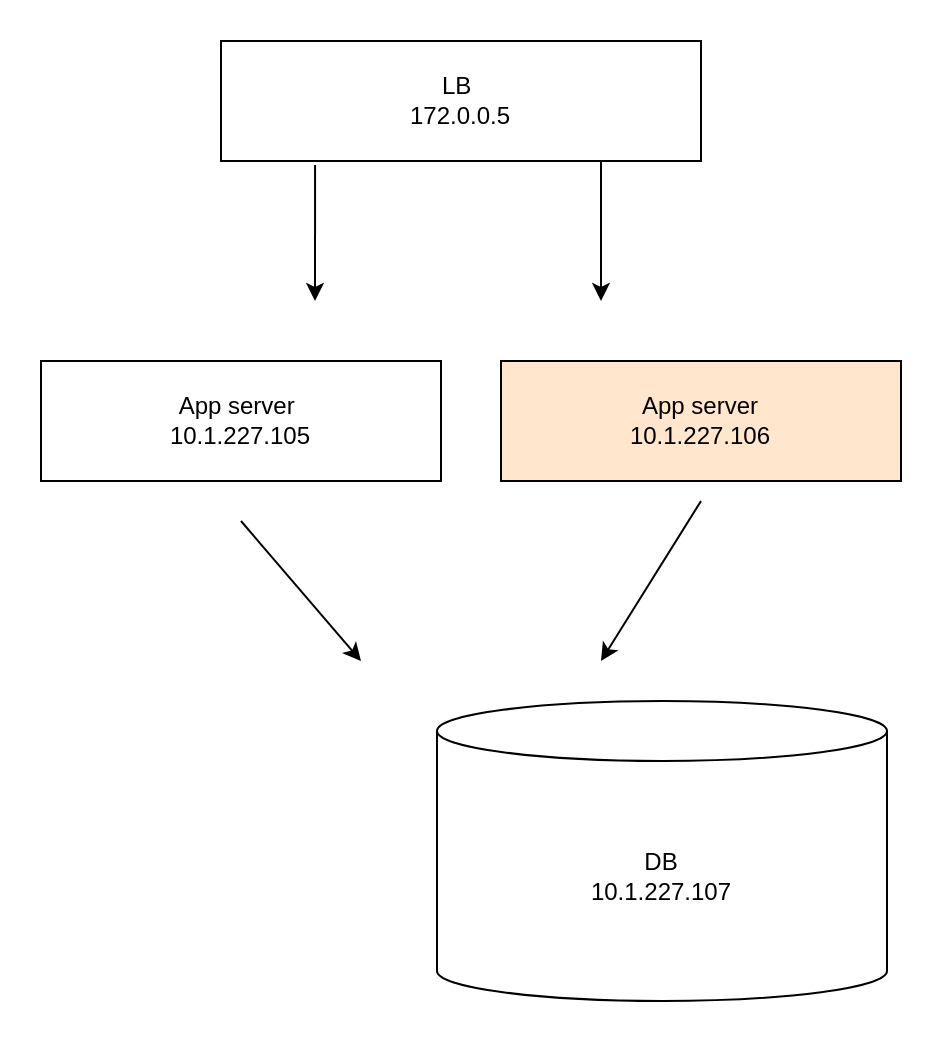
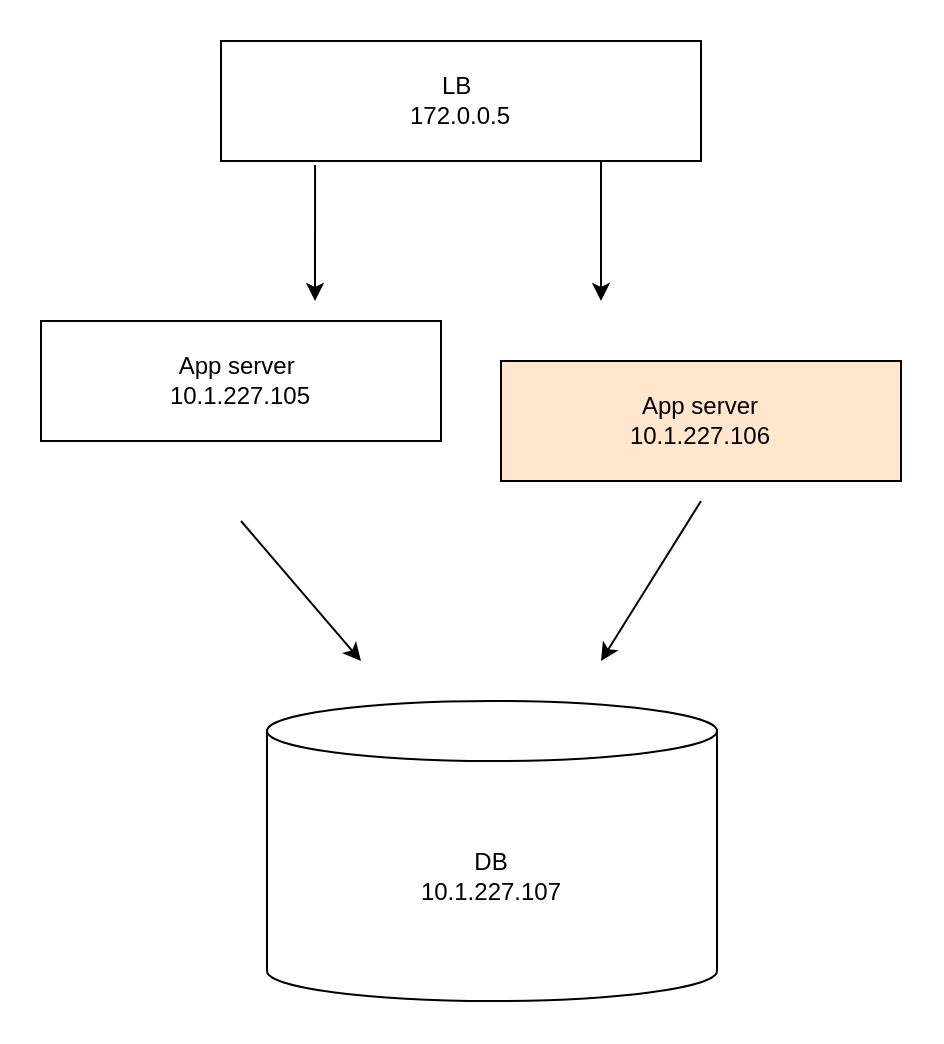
  <mxCell id="0" />
  <mxCell id="1" parent="0" />
  <mxCell id="2" value="LB&amp;nbsp;&lt;br&gt;172.0.0.5" style="rounded=0;whiteSpace=wrap;html=1;" vertex="1" parent="1"><mxGeometry x="110" y="20" width="240" height="60" as="geometry" /></mxCell>
- <mxCell id="3" value="App server&amp;nbsp;&lt;br&gt;10.1.227.105" style="rounded=0;whiteSpace=wrap;html=1;" vertex="1" parent="1"><mxGeometry x="20" y="180" width="200" height="60" as="geometry" /></mxCell>
+ <mxCell id="3" value="App server&amp;nbsp;&lt;br&gt;10.1.227.105" style="rounded=0;whiteSpace=wrap;html=1;" vertex="1" parent="1"><mxGeometry x="20" y="160" width="200" height="60" as="geometry" /></mxCell>
  <mxCell id="4" value="App server&lt;br&gt;10.1.227.106" style="rounded=0;whiteSpace=wrap;html=1;fillColor=#ffe6cc;" vertex="1" parent="1"><mxGeometry x="250" y="180" width="200" height="60" as="geometry" /></mxCell>
- <mxCell id="5" value="DB&lt;br&gt;10.1.227.107" style="shape=cylinder3;whiteSpace=wrap;html=1;boundedLbl=1;backgroundOutline=1;size=15;" vertex="1" parent="1"><mxGeometry x="218" y="350" width="225" height="150" as="geometry" /></mxCell>
+ <mxCell id="5" value="DB&lt;br&gt;10.1.227.107" style="shape=cylinder3;whiteSpace=wrap;html=1;boundedLbl=1;backgroundOutline=1;size=15;" vertex="1" parent="1"><mxGeometry x="133" y="350" width="225" height="150" as="geometry" /></mxCell>
  <mxCell id="6" value="" style="endArrow=classic;html=1;rounded=0;" edge="1" parent="1"><mxGeometry width="50" height="50" relative="1" as="geometry"><mxPoint x="300" y="80" as="sourcePoint" /><mxPoint x="300" y="150" as="targetPoint" /></mxGeometry></mxCell>
  <mxCell id="7" value="" style="endArrow=classic;html=1;rounded=0;exitX=0.196;exitY=1.033;exitDx=0;exitDy=0;exitPerimeter=0;" edge="1" parent="1" source="2"><mxGeometry width="50" height="50" relative="1" as="geometry"><mxPoint x="160" y="90" as="sourcePoint" /><mxPoint x="157" y="150" as="targetPoint" /></mxGeometry></mxCell>
  <mxCell id="8" value="" style="endArrow=classic;html=1;rounded=0;" edge="1" parent="1"><mxGeometry width="50" height="50" relative="1" as="geometry"><mxPoint x="120" y="260" as="sourcePoint" /><mxPoint x="180" y="330" as="targetPoint" /></mxGeometry></mxCell>
  <mxCell id="9" value="" style="endArrow=classic;html=1;rounded=0;" edge="1" parent="1"><mxGeometry width="50" height="50" relative="1" as="geometry"><mxPoint x="350" y="250" as="sourcePoint" /><mxPoint x="300" y="330" as="targetPoint" /></mxGeometry></mxCell>
